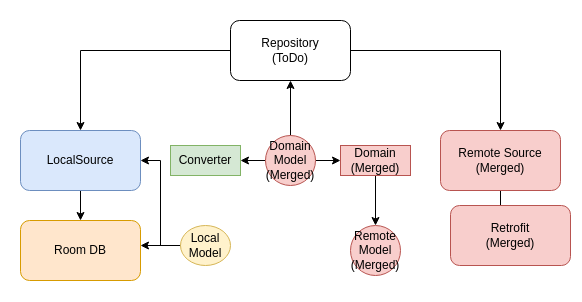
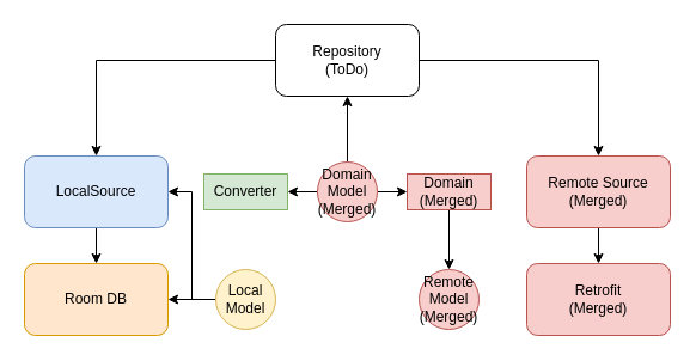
  <mxCell id="0" />
  <mxCell id="1" parent="0" />
  <mxCell id="2" style="edgeStyle=orthogonalEdgeStyle;rounded=0;orthogonalLoop=1;jettySize=auto;html=1;entryX=0.5;entryY=0;entryDx=0;entryDy=0;" edge="1" parent="1" source="4" target="10"><mxGeometry relative="1" as="geometry" /></mxCell>
  <mxCell id="3" style="edgeStyle=orthogonalEdgeStyle;rounded=0;orthogonalLoop=1;jettySize=auto;html=1;entryX=0.5;entryY=0;entryDx=0;entryDy=0;" edge="1" parent="1" source="4" target="16"><mxGeometry relative="1" as="geometry" /></mxCell>
  <mxCell id="4" value="Repository&lt;br&gt;(ToDo)" style="rounded=1;whiteSpace=wrap;html=1;" vertex="1" parent="1"><mxGeometry x="230" y="20" width="120" height="60" as="geometry" /></mxCell>
  <mxCell id="5" value="" style="edgeStyle=orthogonalEdgeStyle;rounded=0;orthogonalLoop=1;jettySize=auto;html=1;" edge="1" parent="1" source="8" target="4"><mxGeometry relative="1" as="geometry" /></mxCell>
  <mxCell id="6" style="edgeStyle=orthogonalEdgeStyle;rounded=0;orthogonalLoop=1;jettySize=auto;html=1;entryX=1;entryY=0.5;entryDx=0;entryDy=0;" edge="1" parent="1" source="8" target="18"><mxGeometry relative="1" as="geometry" /></mxCell>
  <mxCell id="7" style="edgeStyle=orthogonalEdgeStyle;rounded=0;orthogonalLoop=1;jettySize=auto;html=1;entryX=0;entryY=0.5;entryDx=0;entryDy=0;" edge="1" parent="1" source="8" target="13"><mxGeometry relative="1" as="geometry" /></mxCell>
  <mxCell id="8" value="Domain&lt;br&gt;Model&lt;br&gt;(Merged)" style="ellipse;whiteSpace=wrap;html=1;aspect=fixed;fillColor=#f8cecc;strokeColor=#b85450;" vertex="1" parent="1"><mxGeometry x="265" y="135" width="50" height="50" as="geometry" /></mxCell>
  <mxCell id="9" value="" style="edgeStyle=orthogonalEdgeStyle;rounded=0;orthogonalLoop=1;jettySize=auto;html=1;" edge="1" parent="1" source="10" target="11"><mxGeometry relative="1" as="geometry" /></mxCell>
  <mxCell id="10" value="Remote Source&lt;br&gt;(Merged)" style="rounded=1;whiteSpace=wrap;html=1;fillColor=#f8cecc;strokeColor=#b85450;" vertex="1" parent="1"><mxGeometry x="440" y="130" width="120" height="60" as="geometry" /></mxCell>
- <mxCell id="11" value="Retrofit&lt;br&gt;(Merged)" style="rounded=1;whiteSpace=wrap;html=1;fillColor=#f8cecc;strokeColor=#b85450;" vertex="1" parent="1"><mxGeometry x="450" y="205" width="120" height="60" as="geometry" /></mxCell>
+ <mxCell id="11" value="Retrofit&lt;br&gt;(Merged)" style="rounded=1;whiteSpace=wrap;html=1;fillColor=#f8cecc;strokeColor=#b85450;" vertex="1" parent="1"><mxGeometry x="440" y="220" width="120" height="60" as="geometry" /></mxCell>
  <mxCell id="12" value="" style="edgeStyle=orthogonalEdgeStyle;rounded=0;orthogonalLoop=1;jettySize=auto;html=1;" edge="1" parent="1" source="13" target="14"><mxGeometry relative="1" as="geometry" /></mxCell>
  <mxCell id="13" value="Domain&lt;br&gt;(Merged)" style="shape=process;whiteSpace=wrap;html=1;backgroundOutline=1;size=0;fillColor=#f8cecc;strokeColor=#b85450;" vertex="1" parent="1"><mxGeometry x="340" y="145" width="70" height="30" as="geometry" /></mxCell>
  <mxCell id="14" value="Remote Model&lt;br&gt;(Merged)" style="ellipse;whiteSpace=wrap;html=1;aspect=fixed;fillColor=#f8cecc;strokeColor=#b85450;" vertex="1" parent="1"><mxGeometry x="350" y="225" width="50" height="50" as="geometry" /></mxCell>
  <mxCell id="15" value="" style="edgeStyle=orthogonalEdgeStyle;rounded=0;orthogonalLoop=1;jettySize=auto;html=1;" edge="1" parent="1" source="16" target="17"><mxGeometry relative="1" as="geometry" /></mxCell>
  <mxCell id="16" value="LocalSource" style="rounded=1;whiteSpace=wrap;html=1;fillColor=#dae8fc;strokeColor=#6c8ebf;" vertex="1" parent="1"><mxGeometry x="20" y="130" width="120" height="60" as="geometry" /></mxCell>
  <mxCell id="17" value="Room DB" style="rounded=1;whiteSpace=wrap;html=1;fillColor=#ffe6cc;strokeColor=#d79b00;" vertex="1" parent="1"><mxGeometry x="20" y="220" width="120" height="60" as="geometry" /></mxCell>
  <mxCell id="18" value="Converter" style="shape=process;whiteSpace=wrap;html=1;backgroundOutline=1;size=0;fillColor=#d5e8d4;strokeColor=#82b366;" vertex="1" parent="1"><mxGeometry x="170" y="145" width="70" height="30" as="geometry" /></mxCell>
  <mxCell id="19" value="" style="edgeStyle=orthogonalEdgeStyle;rounded=0;orthogonalLoop=1;jettySize=auto;html=1;" edge="1" parent="1" source="21" target="17"><mxGeometry relative="1" as="geometry"><Array as="points"><mxPoint x="140" y="250" /></Array></mxGeometry></mxCell>
  <mxCell id="20" style="edgeStyle=orthogonalEdgeStyle;rounded=0;orthogonalLoop=1;jettySize=auto;html=1;entryX=1;entryY=0.5;entryDx=0;entryDy=0;" edge="1" parent="1" source="21" target="16"><mxGeometry relative="1" as="geometry" /></mxCell>
- <mxCell id="21" value="Local Model" style="ellipse;whiteSpace=wrap;html=1;aspect=fixed;fillColor=#fff2cc;strokeColor=#d6b656;" vertex="1" parent="1"><mxGeometry x="180" y="225" width="50" height="40" as="geometry" /></mxCell>
+ <mxCell id="21" value="Local Model" style="ellipse;whiteSpace=wrap;html=1;aspect=fixed;fillColor=#fff2cc;strokeColor=#d6b656;" vertex="1" parent="1"><mxGeometry x="180" y="225" width="50" height="50" as="geometry" /></mxCell>
